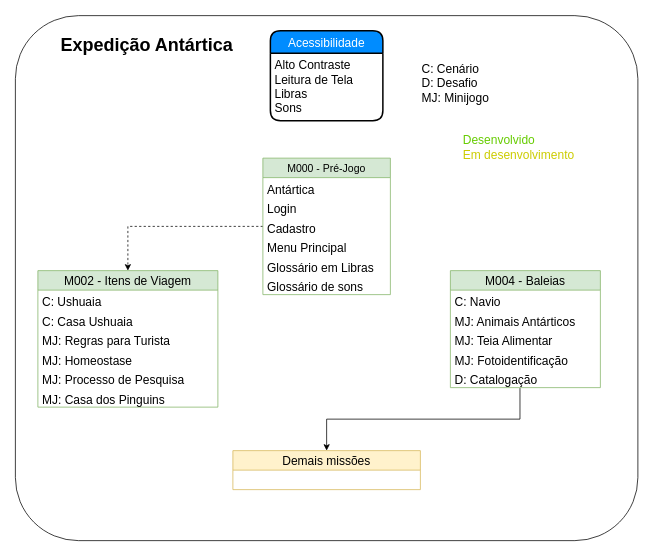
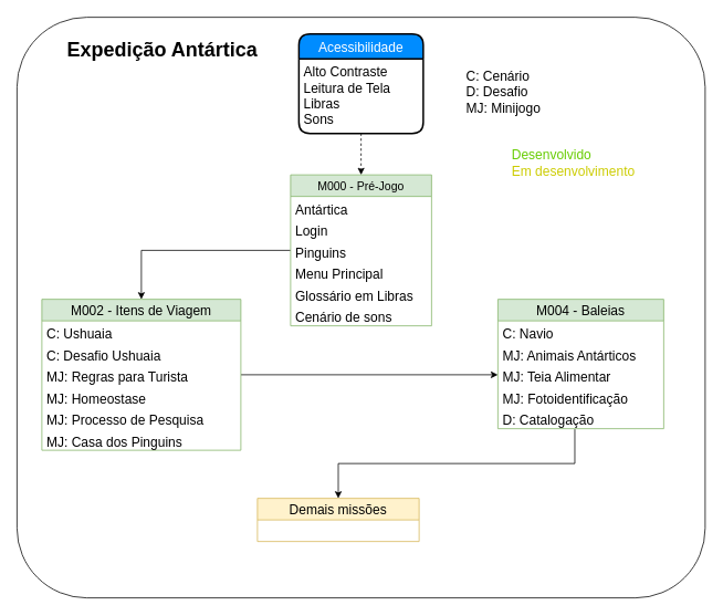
  <mxCell id="0" />
  <mxCell id="1" parent="0" />
  <mxCell id="2" value="" style="rounded=1;whiteSpace=wrap;html=1;arcSize=12;" vertex="1" parent="1"><mxGeometry y="20" width="830" height="700" as="geometry" x="20" /></mxCell>
  <mxCell id="3" value="&lt;div&gt;Expedição Antártica&lt;/div&gt;" style="text;strokeColor=none;fillColor=none;html=1;fontSize=24;fontStyle=1;verticalAlign=middle;align=center;" vertex="1" parent="1"><mxGeometry x="50" y="40" width="290" height="40" as="geometry" /></mxCell>
- <mxCell id="4" style="edgeStyle=orthogonalEdgeStyle;rounded=0;orthogonalLoop=1;jettySize=auto;html=1;entryX=0.5;entryY=0;entryDx=0;entryDy=0;fontSize=16;dashed=1;" edge="1" parent="1" source="5" target="13"><mxGeometry relative="1" as="geometry" /></mxCell>
+ <mxCell id="4" style="edgeStyle=orthogonalEdgeStyle;rounded=0;orthogonalLoop=1;jettySize=auto;html=1;entryX=0.5;entryY=0;entryDx=0;entryDy=0;fontSize=16;" edge="1" parent="1" source="5" target="13"><mxGeometry relative="1" as="geometry" /></mxCell>
  <mxCell id="5" value="M000 - Pré-Jogo" style="swimlane;fontStyle=0;childLayout=stackLayout;horizontal=1;startSize=26;fillColor=#d5e8d4;horizontalStack=0;resizeParent=1;resizeParentMax=0;resizeLast=0;collapsible=1;marginBottom=0;swimlaneFillColor=#ffffff;align=center;fontSize=14;strokeColor=#82b366;" vertex="1" parent="1"><mxGeometry x="350" y="210" width="170" height="182" as="geometry" /></mxCell>
  <mxCell id="6" value="Antártica" style="text;strokeColor=none;fillColor=none;spacingLeft=4;spacingRight=4;overflow=hidden;rotatable=0;points=[[0,0.5],[1,0.5]];portConstraint=eastwest;fontSize=16;align=left;" vertex="1" parent="5"><mxGeometry y="26" width="170" height="26" as="geometry" /></mxCell>
  <mxCell id="7" value="Login" style="text;strokeColor=none;fillColor=none;spacingLeft=4;spacingRight=4;overflow=hidden;rotatable=0;points=[[0,0.5],[1,0.5]];portConstraint=eastwest;fontSize=16;align=left;" vertex="1" parent="5"><mxGeometry y="52" width="170" height="26" as="geometry" /></mxCell>
- <mxCell id="8" value="Cadastro" style="text;strokeColor=none;fillColor=none;spacingLeft=4;spacingRight=4;overflow=hidden;rotatable=0;points=[[0,0.5],[1,0.5]];portConstraint=eastwest;fontSize=16;align=left;" vertex="1" parent="5"><mxGeometry y="78" width="170" height="26" as="geometry" /></mxCell>
+ <mxCell id="8" value="Pinguins" style="text;strokeColor=none;fillColor=none;spacingLeft=4;spacingRight=4;overflow=hidden;rotatable=0;points=[[0,0.5],[1,0.5]];portConstraint=eastwest;fontSize=16;align=left;" vertex="1" parent="5"><mxGeometry y="78" width="170" height="26" as="geometry" /></mxCell>
  <mxCell id="9" value="Menu Principal" style="text;strokeColor=none;fillColor=none;spacingLeft=4;spacingRight=4;overflow=hidden;rotatable=0;points=[[0,0.5],[1,0.5]];portConstraint=eastwest;fontSize=16;align=left;" vertex="1" parent="5"><mxGeometry y="104" width="170" height="26" as="geometry" /></mxCell>
  <mxCell id="10" value="Glossário em Libras" style="text;strokeColor=none;fillColor=none;spacingLeft=4;spacingRight=4;overflow=hidden;rotatable=0;points=[[0,0.5],[1,0.5]];portConstraint=eastwest;fontSize=16;align=left;" vertex="1" parent="5"><mxGeometry y="130" width="170" height="26" as="geometry" /></mxCell>
- <mxCell id="11" value="Glossário de sons" style="text;strokeColor=none;fillColor=none;spacingLeft=4;spacingRight=4;overflow=hidden;rotatable=0;points=[[0,0.5],[1,0.5]];portConstraint=eastwest;fontSize=16;align=left;" vertex="1" parent="5"><mxGeometry y="156" width="170" height="26" as="geometry" /></mxCell>
+ <mxCell id="11" value="Cenário de sons" style="text;strokeColor=none;fillColor=none;spacingLeft=4;spacingRight=4;overflow=hidden;rotatable=0;points=[[0,0.5],[1,0.5]];portConstraint=eastwest;fontSize=16;align=left;" vertex="1" parent="5"><mxGeometry y="156" width="170" height="26" as="geometry" /></mxCell>
+ <mxCell id="12" style="edgeStyle=orthogonalEdgeStyle;rounded=0;orthogonalLoop=1;jettySize=auto;html=1;entryX=0;entryY=0.5;entryDx=0;entryDy=0;fontSize=16;" edge="1" parent="1" source="13" target="24"><mxGeometry relative="1" as="geometry" /></mxCell>
  <mxCell id="13" value="M002 - Itens de Viagem" style="swimlane;fontStyle=0;childLayout=stackLayout;horizontal=1;startSize=26;fillColor=#d5e8d4;horizontalStack=0;resizeParent=1;resizeParentMax=0;resizeLast=0;collapsible=1;marginBottom=0;swimlaneFillColor=#ffffff;align=center;fontSize=16;strokeColor=#82b366;" vertex="1" parent="1"><mxGeometry x="50" y="360" width="240" height="182" as="geometry" /></mxCell>
  <mxCell id="14" value="C: Ushuaia" style="text;strokeColor=none;fillColor=none;spacingLeft=4;spacingRight=4;overflow=hidden;rotatable=0;points=[[0,0.5],[1,0.5]];portConstraint=eastwest;fontSize=16;" vertex="1" parent="13"><mxGeometry y="26" width="240" height="26" as="geometry" /></mxCell>
- <mxCell id="15" value="C: Casa Ushuaia" style="text;strokeColor=none;fillColor=none;spacingLeft=4;spacingRight=4;overflow=hidden;rotatable=0;points=[[0,0.5],[1,0.5]];portConstraint=eastwest;fontSize=16;" vertex="1" parent="13"><mxGeometry y="52" width="240" height="26" as="geometry" /></mxCell>
+ <mxCell id="15" value="C: Desafio Ushuaia" style="text;strokeColor=none;fillColor=none;spacingLeft=4;spacingRight=4;overflow=hidden;rotatable=0;points=[[0,0.5],[1,0.5]];portConstraint=eastwest;fontSize=16;" vertex="1" parent="13"><mxGeometry y="52" width="240" height="26" as="geometry" /></mxCell>
  <mxCell id="16" value="MJ: Regras para Turista" style="text;strokeColor=none;fillColor=none;spacingLeft=4;spacingRight=4;overflow=hidden;rotatable=0;points=[[0,0.5],[1,0.5]];portConstraint=eastwest;fontSize=16;" vertex="1" parent="13"><mxGeometry y="78" width="240" height="26" as="geometry" /></mxCell>
  <mxCell id="17" value="MJ: Homeostase" style="text;strokeColor=none;fillColor=none;spacingLeft=4;spacingRight=4;overflow=hidden;rotatable=0;points=[[0,0.5],[1,0.5]];portConstraint=eastwest;fontSize=16;" vertex="1" parent="13"><mxGeometry y="104" width="240" height="26" as="geometry" /></mxCell>
  <mxCell id="18" value="MJ: Processo de Pesquisa" style="text;strokeColor=none;fillColor=none;spacingLeft=4;spacingRight=4;overflow=hidden;rotatable=0;points=[[0,0.5],[1,0.5]];portConstraint=eastwest;fontSize=16;" vertex="1" parent="13"><mxGeometry y="130" width="240" height="26" as="geometry" /></mxCell>
  <mxCell id="19" value="MJ: Casa dos Pinguins" style="text;strokeColor=none;fillColor=none;spacingLeft=4;spacingRight=4;overflow=hidden;rotatable=0;points=[[0,0.5],[1,0.5]];portConstraint=eastwest;fontSize=16;" vertex="1" parent="13"><mxGeometry y="156" width="240" height="26" as="geometry" /></mxCell>
  <mxCell id="20" style="edgeStyle=orthogonalEdgeStyle;rounded=0;orthogonalLoop=1;jettySize=auto;html=1;fontSize=16;exitX=0.464;exitY=1.023;exitDx=0;exitDy=0;exitPerimeter=0;" edge="1" parent="1" source="26" target="29"><mxGeometry relative="1" as="geometry" /></mxCell>
  <mxCell id="21" value="M004 - Baleias" style="swimlane;fontStyle=0;childLayout=stackLayout;horizontal=1;startSize=26;fillColor=#d5e8d4;horizontalStack=0;resizeParent=1;resizeParentMax=0;resizeLast=0;collapsible=1;marginBottom=0;swimlaneFillColor=#ffffff;align=center;fontSize=16;strokeColor=#82b366;" vertex="1" parent="1"><mxGeometry x="600" y="360" width="200" height="156" as="geometry" /></mxCell>
  <mxCell id="22" value="C: Navio" style="text;strokeColor=none;fillColor=none;spacingLeft=4;spacingRight=4;overflow=hidden;rotatable=0;points=[[0,0.5],[1,0.5]];portConstraint=eastwest;fontSize=16;" vertex="1" parent="21"><mxGeometry y="26" width="200" height="26" as="geometry" /></mxCell>
  <mxCell id="23" value="MJ: Animais Antárticos" style="text;strokeColor=none;fillColor=none;spacingLeft=4;spacingRight=4;overflow=hidden;rotatable=0;points=[[0,0.5],[1,0.5]];portConstraint=eastwest;fontSize=16;" vertex="1" parent="21"><mxGeometry y="52" width="200" height="26" as="geometry" /></mxCell>
  <mxCell id="24" value="MJ: Teia Alimentar" style="text;strokeColor=none;fillColor=none;spacingLeft=4;spacingRight=4;overflow=hidden;rotatable=0;points=[[0,0.5],[1,0.5]];portConstraint=eastwest;fontSize=16;" vertex="1" parent="21"><mxGeometry y="78" width="200" height="26" as="geometry" /></mxCell>
  <mxCell id="25" value="MJ: Fotoidentificação" style="text;strokeColor=none;fillColor=none;spacingLeft=4;spacingRight=4;overflow=hidden;rotatable=0;points=[[0,0.5],[1,0.5]];portConstraint=eastwest;fontSize=16;" vertex="1" parent="21"><mxGeometry y="104" width="200" height="26" as="geometry" /></mxCell>
  <mxCell id="26" value="D: Catalogação" style="text;strokeColor=none;fillColor=none;spacingLeft=4;spacingRight=4;overflow=hidden;rotatable=0;points=[[0,0.5],[1,0.5]];portConstraint=eastwest;fontSize=16;" vertex="1" parent="21"><mxGeometry y="130" width="200" height="26" as="geometry" /></mxCell>
  <mxCell id="27" value="Acessibilidade" style="swimlane;childLayout=stackLayout;horizontal=1;startSize=30;horizontalStack=0;fillColor=#008cff;fontColor=#FFFFFF;rounded=1;fontSize=16;fontStyle=0;strokeWidth=2;resizeParent=0;resizeLast=1;shadow=0;dashed=0;align=center;" vertex="1" parent="1"><mxGeometry x="360" y="40" width="150" height="120" as="geometry" /></mxCell>
  <mxCell id="28" value="Alto Contraste&#10;Leitura de Tela&#10;Libras&#10;Sons&#10;" style="align=left;strokeColor=none;fillColor=none;spacingLeft=4;fontSize=16;verticalAlign=top;resizable=0;rotatable=0;part=1;" vertex="1" parent="27"><mxGeometry y="30" width="150" height="90" as="geometry" /></mxCell>
- <mxCell id="29" value="Demais missões" style="swimlane;fontStyle=0;childLayout=stackLayout;horizontal=1;startSize=26;fillColor=#fff2cc;horizontalStack=0;resizeParent=1;resizeParentMax=0;resizeLast=0;collapsible=1;marginBottom=0;swimlaneFillColor=#ffffff;align=center;fontSize=16;strokeColor=#d6b656;" vertex="1" parent="1"><mxGeometry x="310" y="600" width="250" height="52" as="geometry" /></mxCell>
+ <mxCell id="29" value="Demais missões" style="swimlane;fontStyle=0;childLayout=stackLayout;horizontal=1;startSize=26;fillColor=#fff2cc;horizontalStack=0;resizeParent=1;resizeParentMax=0;resizeLast=0;collapsible=1;marginBottom=0;swimlaneFillColor=#ffffff;align=center;fontSize=16;strokeColor=#d6b656;" vertex="1" parent="1"><mxGeometry x="310" y="600" width="195" height="52" as="geometry" /></mxCell>
+ <mxCell id="30" value="" style="endArrow=classic;html=1;fontSize=16;exitX=0.5;exitY=1;exitDx=0;exitDy=0;entryX=0.5;entryY=0;entryDx=0;entryDy=0;strokeColor=#000000;dashed=1;" edge="1" parent="1" source="28" target="5"><mxGeometry width="50" height="50" relative="1" as="geometry"><mxPoint x="30" y="780" as="sourcePoint" /><mxPoint x="80" y="730" as="targetPoint" /></mxGeometry></mxCell>
  <mxCell id="31" value="&lt;div&gt;C: Cenário&lt;/div&gt;&lt;div&gt;D: Desafio&lt;/div&gt;&lt;div&gt;MJ: Minijogo&lt;br&gt;&lt;/div&gt;" style="text;html=1;strokeColor=none;fillColor=none;align=left;verticalAlign=middle;whiteSpace=wrap;rounded=0;fontSize=16;" vertex="1" parent="1"><mxGeometry x="560" y="70" width="120" height="80" as="geometry" /></mxCell>
  <mxCell id="32" value="&lt;div&gt;&lt;font color=&quot;#66CC00&quot;&gt;Desenvolvido&lt;/font&gt;&lt;/div&gt;&lt;div&gt;&lt;font color=&quot;#CCCC00&quot;&gt;Em desenvolvimento&lt;/font&gt;&lt;br&gt;&lt;/div&gt;" style="text;html=1;strokeColor=none;fillColor=none;align=left;verticalAlign=middle;whiteSpace=wrap;rounded=0;fontSize=16;labelBackgroundColor=none;" vertex="1" parent="1"><mxGeometry x="615" y="165" width="190" height="60" as="geometry" /></mxCell>
